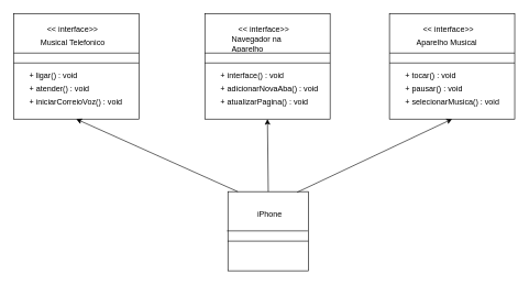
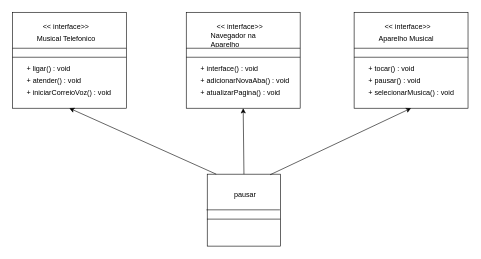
  <mxCell id="0" />
  <mxCell id="1" parent="0" />
  <mxCell id="2" value="" style="rounded=0;whiteSpace=wrap;html=1;" vertex="1" parent="1"><mxGeometry x="310" y="20" width="190" height="160" as="geometry" /></mxCell>
  <mxCell id="3" value="&amp;lt;&amp;lt; interface&amp;gt;&amp;gt;" style="text;strokeColor=none;fillColor=none;align=left;verticalAlign=middle;spacingLeft=4;spacingRight=4;overflow=hidden;points=[[0,0.5],[1,0.5]];portConstraint=eastwest;rotatable=0;whiteSpace=wrap;html=1;" vertex="1" parent="1"><mxGeometry x="355" y="30" width="100" height="30" as="geometry" /></mxCell>
  <mxCell id="4" value="Navegador na Aparelho" style="text;strokeColor=none;fillColor=none;align=left;verticalAlign=middle;spacingLeft=4;spacingRight=4;overflow=hidden;points=[[0,0.5],[1,0.5]];portConstraint=eastwest;rotatable=0;whiteSpace=wrap;html=1;" vertex="1" parent="1"><mxGeometry x="345" y="50" width="135" height="30" as="geometry" /></mxCell>
  <mxCell id="5" value="+ interface() : void" style="text;strokeColor=none;fillColor=none;align=left;verticalAlign=middle;spacingLeft=4;spacingRight=4;overflow=hidden;points=[[0,0.5],[1,0.5]];portConstraint=eastwest;rotatable=0;whiteSpace=wrap;html=1;" vertex="1" parent="1"><mxGeometry x="327.5" y="100" width="142.5" height="30" as="geometry" /></mxCell>
  <mxCell id="6" value="" style="endArrow=none;html=1;rounded=0;exitX=0;exitY=0.5;exitDx=0;exitDy=0;entryX=1;entryY=0.5;entryDx=0;entryDy=0;" edge="1" parent="1"><mxGeometry width="50" height="50" relative="1" as="geometry"><mxPoint x="310" y="80" as="sourcePoint" /><mxPoint x="500" y="80" as="targetPoint" /></mxGeometry></mxCell>
  <mxCell id="7" value="" style="endArrow=none;html=1;rounded=0;exitX=0;exitY=0.5;exitDx=0;exitDy=0;entryX=1;entryY=0.5;entryDx=0;entryDy=0;" edge="1" parent="1"><mxGeometry width="50" height="50" relative="1" as="geometry"><mxPoint x="310" y="95" as="sourcePoint" /><mxPoint x="500" y="95" as="targetPoint" /></mxGeometry></mxCell>
  <mxCell id="8" value="+ adicionarNovaAba() : void" style="text;strokeColor=none;fillColor=none;align=left;verticalAlign=middle;spacingLeft=4;spacingRight=4;overflow=hidden;points=[[0,0.5],[1,0.5]];portConstraint=eastwest;rotatable=0;whiteSpace=wrap;html=1;" vertex="1" parent="1"><mxGeometry x="327.5" y="120" width="162.5" height="30" as="geometry" /></mxCell>
  <mxCell id="9" value="+ atualizarPagina() : void" style="text;strokeColor=none;fillColor=none;align=left;verticalAlign=middle;spacingLeft=4;spacingRight=4;overflow=hidden;points=[[0,0.5],[1,0.5]];portConstraint=eastwest;rotatable=0;whiteSpace=wrap;html=1;" vertex="1" parent="1"><mxGeometry x="327.5" y="140" width="155" height="30" as="geometry" /></mxCell>
  <mxCell id="10" value="" style="rounded=0;whiteSpace=wrap;html=1;" vertex="1" parent="1"><mxGeometry x="20" y="20" width="190" height="160" as="geometry" /></mxCell>
  <mxCell id="11" value="&amp;lt;&amp;lt; interface&amp;gt;&amp;gt;" style="text;strokeColor=none;fillColor=none;align=left;verticalAlign=middle;spacingLeft=4;spacingRight=4;overflow=hidden;points=[[0,0.5],[1,0.5]];portConstraint=eastwest;rotatable=0;whiteSpace=wrap;html=1;" vertex="1" parent="1"><mxGeometry x="65" y="30" width="100" height="30" as="geometry" /></mxCell>
  <mxCell id="12" value="Musical Telefonico" style="text;strokeColor=none;fillColor=none;align=left;verticalAlign=middle;spacingLeft=4;spacingRight=4;overflow=hidden;points=[[0,0.5],[1,0.5]];portConstraint=eastwest;rotatable=0;whiteSpace=wrap;html=1;" vertex="1" parent="1"><mxGeometry x="55" y="50" width="120" height="30" as="geometry" /></mxCell>
  <mxCell id="13" value="+ ligar() : void" style="text;strokeColor=none;fillColor=none;align=left;verticalAlign=middle;spacingLeft=4;spacingRight=4;overflow=hidden;points=[[0,0.5],[1,0.5]];portConstraint=eastwest;rotatable=0;whiteSpace=wrap;html=1;" vertex="1" parent="1"><mxGeometry x="37.5" y="100" width="120" height="30" as="geometry" /></mxCell>
  <mxCell id="14" value="" style="endArrow=none;html=1;rounded=0;exitX=0;exitY=0.5;exitDx=0;exitDy=0;entryX=1;entryY=0.5;entryDx=0;entryDy=0;" edge="1" parent="1"><mxGeometry width="50" height="50" relative="1" as="geometry"><mxPoint x="20" y="80" as="sourcePoint" /><mxPoint x="210" y="80" as="targetPoint" /></mxGeometry></mxCell>
  <mxCell id="15" value="" style="endArrow=none;html=1;rounded=0;exitX=0;exitY=0.5;exitDx=0;exitDy=0;entryX=1;entryY=0.5;entryDx=0;entryDy=0;" edge="1" parent="1"><mxGeometry width="50" height="50" relative="1" as="geometry"><mxPoint x="20" y="95" as="sourcePoint" /><mxPoint x="210" y="95" as="targetPoint" /></mxGeometry></mxCell>
  <mxCell id="16" value="+ atender() : void" style="text;strokeColor=none;fillColor=none;align=left;verticalAlign=middle;spacingLeft=4;spacingRight=4;overflow=hidden;points=[[0,0.5],[1,0.5]];portConstraint=eastwest;rotatable=0;whiteSpace=wrap;html=1;" vertex="1" parent="1"><mxGeometry x="37.5" y="120" width="120" height="30" as="geometry" /></mxCell>
  <mxCell id="17" value="+ iniciarCorreioVoz() : void" style="text;strokeColor=none;fillColor=none;align=left;verticalAlign=middle;spacingLeft=4;spacingRight=4;overflow=hidden;points=[[0,0.5],[1,0.5]];portConstraint=eastwest;rotatable=0;whiteSpace=wrap;html=1;" vertex="1" parent="1"><mxGeometry x="37.5" y="140" width="155" height="30" as="geometry" /></mxCell>
  <mxCell id="18" value="" style="rounded=0;whiteSpace=wrap;html=1;" vertex="1" parent="1"><mxGeometry x="590" y="20" width="190" height="160" as="geometry" /></mxCell>
  <mxCell id="19" value="&amp;lt;&amp;lt; interface&amp;gt;&amp;gt;" style="text;strokeColor=none;fillColor=none;align=left;verticalAlign=middle;spacingLeft=4;spacingRight=4;overflow=hidden;points=[[0,0.5],[1,0.5]];portConstraint=eastwest;rotatable=0;whiteSpace=wrap;html=1;" vertex="1" parent="1"><mxGeometry x="635" y="30" width="100" height="30" as="geometry" /></mxCell>
  <mxCell id="20" value="Aparelho Musical" style="text;strokeColor=none;fillColor=none;align=left;verticalAlign=middle;spacingLeft=4;spacingRight=4;overflow=hidden;points=[[0,0.5],[1,0.5]];portConstraint=eastwest;rotatable=0;whiteSpace=wrap;html=1;" vertex="1" parent="1"><mxGeometry x="625" y="50" width="120" height="30" as="geometry" /></mxCell>
  <mxCell id="21" value="+ tocar() : void" style="text;strokeColor=none;fillColor=none;align=left;verticalAlign=middle;spacingLeft=4;spacingRight=4;overflow=hidden;points=[[0,0.5],[1,0.5]];portConstraint=eastwest;rotatable=0;whiteSpace=wrap;html=1;" vertex="1" parent="1"><mxGeometry x="607.5" y="100" width="120" height="30" as="geometry" /></mxCell>
  <mxCell id="22" value="" style="endArrow=none;html=1;rounded=0;exitX=0;exitY=0.5;exitDx=0;exitDy=0;entryX=1;entryY=0.5;entryDx=0;entryDy=0;" edge="1" parent="1"><mxGeometry width="50" height="50" relative="1" as="geometry"><mxPoint x="590" y="80" as="sourcePoint" /><mxPoint x="780" y="80" as="targetPoint" /></mxGeometry></mxCell>
  <mxCell id="23" value="" style="endArrow=none;html=1;rounded=0;exitX=0;exitY=0.5;exitDx=0;exitDy=0;entryX=1;entryY=0.5;entryDx=0;entryDy=0;" edge="1" parent="1"><mxGeometry width="50" height="50" relative="1" as="geometry"><mxPoint x="590" y="95" as="sourcePoint" /><mxPoint x="780" y="95" as="targetPoint" /></mxGeometry></mxCell>
  <mxCell id="24" value="+ pausar() : void" style="text;strokeColor=none;fillColor=none;align=left;verticalAlign=middle;spacingLeft=4;spacingRight=4;overflow=hidden;points=[[0,0.5],[1,0.5]];portConstraint=eastwest;rotatable=0;whiteSpace=wrap;html=1;" vertex="1" parent="1"><mxGeometry x="607.5" y="120" width="120" height="30" as="geometry" /></mxCell>
  <mxCell id="25" value="+ selecionarMusica() : void" style="text;strokeColor=none;fillColor=none;align=left;verticalAlign=middle;spacingLeft=4;spacingRight=4;overflow=hidden;points=[[0,0.5],[1,0.5]];portConstraint=eastwest;rotatable=0;whiteSpace=wrap;html=1;" vertex="1" parent="1"><mxGeometry x="607.5" y="140" width="155" height="30" as="geometry" /></mxCell>
  <mxCell id="26" value="" style="rounded=0;whiteSpace=wrap;html=1;" vertex="1" parent="1"><mxGeometry x="345" y="290" width="122.5" height="120" as="geometry" /></mxCell>
- <mxCell id="27" value="iPhone" style="text;strokeColor=none;fillColor=none;align=left;verticalAlign=middle;spacingLeft=4;spacingRight=4;overflow=hidden;points=[[0,0.5],[1,0.5]];portConstraint=eastwest;rotatable=0;whiteSpace=wrap;html=1;" vertex="1" parent="1"><mxGeometry x="384" y="310" width="120" height="30" as="geometry" /></mxCell>
+ <mxCell id="27" value="pausar" style="text;strokeColor=none;fillColor=none;align=left;verticalAlign=middle;spacingLeft=4;spacingRight=4;overflow=hidden;points=[[0,0.5],[1,0.5]];portConstraint=eastwest;rotatable=0;whiteSpace=wrap;html=1;" vertex="1" parent="1"><mxGeometry x="384" y="310" width="120" height="30" as="geometry" /></mxCell>
  <mxCell id="28" value="" style="endArrow=none;html=1;rounded=0;exitX=0;exitY=0.5;exitDx=0;exitDy=0;" edge="1" parent="1"><mxGeometry width="50" height="50" relative="1" as="geometry"><mxPoint x="343.75" y="349.5" as="sourcePoint" /><mxPoint x="466.25" y="349.5" as="targetPoint" /></mxGeometry></mxCell>
  <mxCell id="29" value="" style="endArrow=none;html=1;rounded=0;exitX=0;exitY=0.5;exitDx=0;exitDy=0;" edge="1" parent="1"><mxGeometry width="50" height="50" relative="1" as="geometry"><mxPoint x="344.5" y="365" as="sourcePoint" /><mxPoint x="467" y="365" as="targetPoint" /></mxGeometry></mxCell>
  <mxCell id="30" value="" style="endArrow=classic;html=1;rounded=0;entryX=0.5;entryY=1;entryDx=0;entryDy=0;" edge="1" parent="1" target="10"><mxGeometry width="50" height="50" relative="1" as="geometry"><mxPoint x="360" y="290" as="sourcePoint" /><mxPoint x="410" y="240" as="targetPoint" /></mxGeometry></mxCell>
  <mxCell id="31" value="" style="endArrow=classic;html=1;rounded=0;entryX=0.5;entryY=1;entryDx=0;entryDy=0;exitX=0.5;exitY=0;exitDx=0;exitDy=0;" edge="1" parent="1" source="26" target="2"><mxGeometry width="50" height="50" relative="1" as="geometry"><mxPoint x="360" y="290" as="sourcePoint" /><mxPoint x="410" y="240" as="targetPoint" /></mxGeometry></mxCell>
  <mxCell id="32" value="" style="endArrow=classic;html=1;rounded=0;exitX=0.857;exitY=0.008;exitDx=0;exitDy=0;exitPerimeter=0;entryX=0.5;entryY=1;entryDx=0;entryDy=0;" edge="1" parent="1" source="26" target="18"><mxGeometry width="50" height="50" relative="1" as="geometry"><mxPoint x="360" y="290" as="sourcePoint" /><mxPoint x="410" y="240" as="targetPoint" /></mxGeometry></mxCell>
